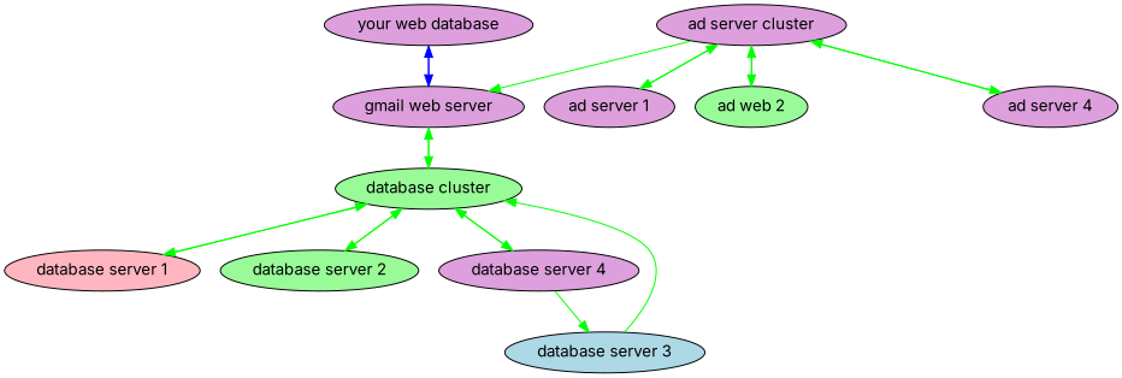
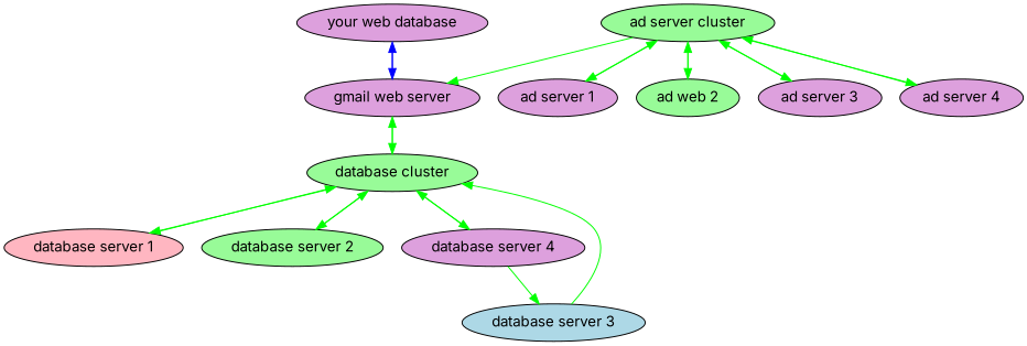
  digraph {
    concentrate=true
    fontname=Inter
    node [fillcolor=plum fontname=Inter style=filled]
    edge [color=green fontname=Inter]
    n1 [label="your web database"]
    "gmail web server"
    "database cluster" [fillcolor=palegreen]
    "database server 1" [fillcolor=lightpink]
    "database server 2" [fillcolor=palegreen]
    "database server 4"
-   "ad server cluster"
+   "ad server cluster" [fillcolor=palegreen]
    "ad server 1"
    n9 [fillcolor=palegreen label="ad web 2"]
+   "ad server 3"
    "ad server 4"
    "database server 3" [fillcolor=lightblue]
    n1 -> "gmail web server" [color=blue]
    "gmail web server" -> n1 [color=blue]
    "gmail web server" -> "database cluster"
    "database cluster" -> "gmail web server"
    "database cluster" -> "database server 1"
    "database cluster" -> "database server 2"
    "database cluster" -> "database server 4"
    "database server 1" -> "database cluster"
    "database server 2" -> "database cluster"
    "database server 4" -> "database cluster"
    "database server 4" -> "database server 3"
    "ad server cluster" -> "gmail web server"
    "ad server cluster" -> "ad server 1"
    "ad server cluster" -> n9
+   "ad server cluster" -> "ad server 3"
    "ad server cluster" -> "ad server 4"
    "ad server 1" -> "ad server cluster"
    n9 -> "ad server cluster"
+   "ad server 3" -> "ad server cluster"
    "ad server 4" -> "ad server cluster"
    "database server 3" -> "database cluster"
  }
